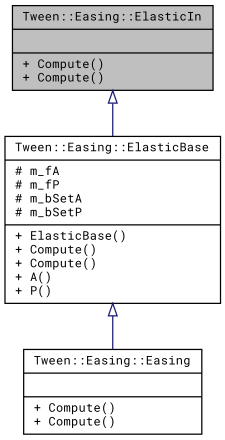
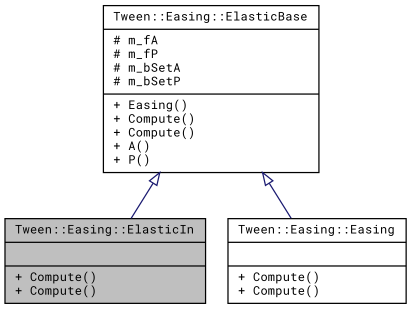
  digraph {
    fontname="Roboto Mono"
    node [color=black fontname="Roboto Mono" fontsize=10 shape=record]
    edge [arrowtail=onormal color=midnightblue dir=back fontname="Roboto Mono" fontsize=10 labelfontname=FreeSans labelfontsize=10 style=solid]
    n1 [fillcolor=grey75 fontcolor=black height=0.2 label="{Tween::Easing::ElasticIn\n||+ Compute()\l+ Compute()\l}" style=filled width=0.4]
-   n2 [height=0.2 label="{Tween::Easing::ElasticBase\n|# m_fA\l# m_fP\l# m_bSetA\l# m_bSetP\l|+ ElasticBase()\l+ Compute()\l+ Compute()\l+ A()\l+ P()\l}" width=0.4]
+   n2 [height=0.2 label="{Tween::Easing::ElasticBase\n|# m_fA\l# m_fP\l# m_bSetA\l# m_bSetP\l|+ Easing()\l+ Compute()\l+ Compute()\l+ A()\l+ P()\l}" width=0.4]
    n3 [height=0.2 label="{Tween::Easing::Easing\n||+ Compute()\l+ Compute()\l}" width=0.4]
-   n1 -> n2
+   n2 -> n1
    n2 -> n3
  }
